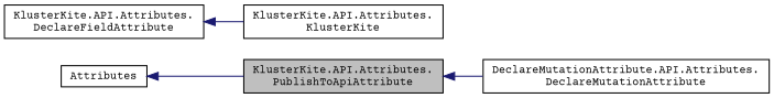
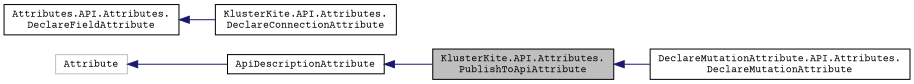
  digraph {
    fontname="Courier Prime"
    rankdir=LR
    node [color=black fillcolor=white fontname="Courier Prime" fontsize=10 shape=record style=filled]
    edge [color=midnightblue dir=back fontname="Courier Prime" fontsize=10 labelfontname=Helvetica labelfontsize=10 style=solid]
    n1 [fillcolor=grey75 fontcolor=black height=0.2 label="KlusterKite.API.Attributes.\lPublishToApiAttribute" width=0.4]
    n2 [height=0.2 label="DeclareMutationAttribute.API.Attributes.\lDeclareMutationAttribute" width=0.4]
-   n3 [height=0.2 label="KlusterKite.API.Attributes.\lDeclareFieldAttribute" width=0.4]
-   n4 [height=0.2 label="KlusterKite.API.Attributes.\lKlusterKite" width=0.4]
-   n5 [height=0.2 label=Attributes width=0.4]
+   n3 [height=0.2 label="Attributes.API.Attributes.\lDeclareFieldAttribute" width=0.4]
+   n4 [height=0.2 label="KlusterKite.API.Attributes.\lDeclareConnectionAttribute" width=0.4]
+   n5 [height=0.2 label=ApiDescriptionAttribute width=0.4]
+   n6 [color=grey75 height=0.2 label=Attribute width=0.4]
    n1 -> n2
    n3 -> n4
    n5 -> n1
+   n6 -> n5
  }
